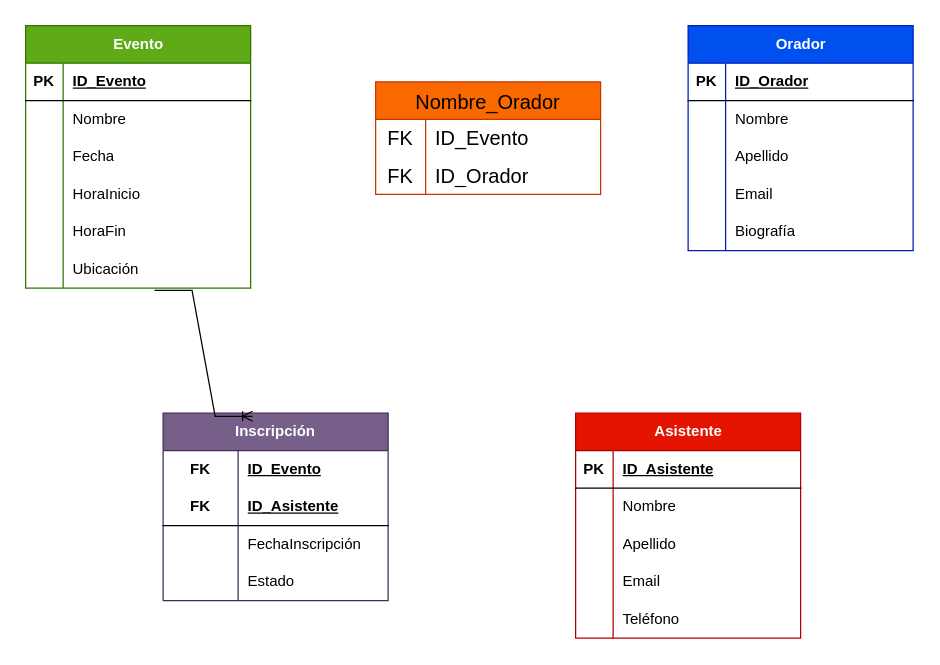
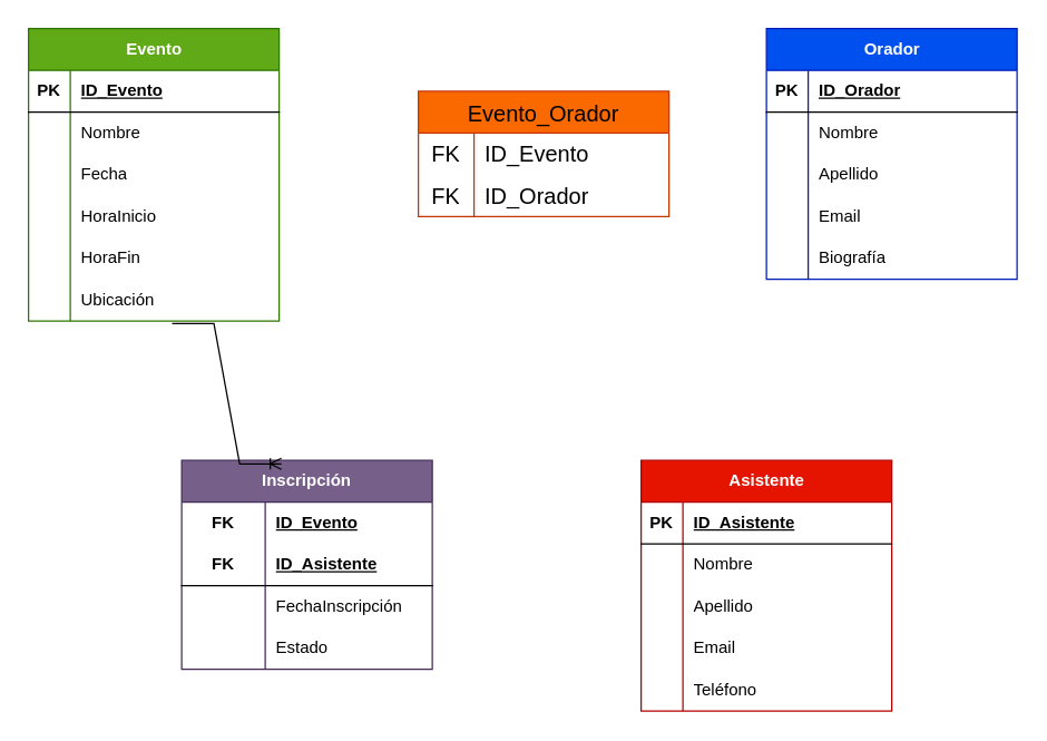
  <mxCell id="0" />
  <mxCell id="1" parent="0" />
- <mxCell id="2" value="Nombre_Orador" style="shape=table;startSize=30;container=1;collapsible=0;childLayout=tableLayout;fixedRows=1;rowLines=0;fontStyle=0;strokeColor=#C73500;fontSize=16;fillColor=#fa6800;fontColor=#000000;" vertex="1" parent="1"><mxGeometry x="300" y="65" width="180" height="90" as="geometry" /></mxCell>
+ <mxCell id="2" value="Evento_Orador" style="shape=table;startSize=30;container=1;collapsible=0;childLayout=tableLayout;fixedRows=1;rowLines=0;fontStyle=0;strokeColor=#C73500;fontSize=16;fillColor=#fa6800;fontColor=#000000;" vertex="1" parent="1"><mxGeometry x="300" y="65" width="180" height="90" as="geometry" /></mxCell>
  <mxCell id="3" value="" style="shape=tableRow;horizontal=0;startSize=0;swimlaneHead=0;swimlaneBody=0;top=0;left=0;bottom=0;right=0;collapsible=0;dropTarget=0;fillColor=none;points=[[0,0.5],[1,0.5]];portConstraint=eastwest;strokeColor=inherit;fontSize=16;" vertex="1" parent="2"><mxGeometry y="30" width="180" height="30" as="geometry" /></mxCell>
  <mxCell id="4" value="FK" style="shape=partialRectangle;html=1;whiteSpace=wrap;connectable=0;fillColor=none;top=0;left=0;bottom=0;right=0;overflow=hidden;pointerEvents=1;strokeColor=inherit;fontSize=16;" vertex="1" parent="3"><mxGeometry width="40" height="30" as="geometry"><mxRectangle width="40" height="30" as="alternateBounds" /></mxGeometry></mxCell>
  <mxCell id="5" value="ID_Evento" style="shape=partialRectangle;html=1;whiteSpace=wrap;connectable=0;fillColor=none;top=0;left=0;bottom=0;right=0;align=left;spacingLeft=6;overflow=hidden;strokeColor=inherit;fontSize=16;" vertex="1" parent="3"><mxGeometry x="40" width="140" height="30" as="geometry"><mxRectangle width="140" height="30" as="alternateBounds" /></mxGeometry></mxCell>
  <mxCell id="6" value="" style="shape=tableRow;horizontal=0;startSize=0;swimlaneHead=0;swimlaneBody=0;top=0;left=0;bottom=0;right=0;collapsible=0;dropTarget=0;fillColor=none;points=[[0,0.5],[1,0.5]];portConstraint=eastwest;strokeColor=inherit;fontSize=16;" vertex="1" parent="2"><mxGeometry y="60" width="180" height="30" as="geometry" /></mxCell>
  <mxCell id="7" value="FK" style="shape=partialRectangle;html=1;whiteSpace=wrap;connectable=0;fillColor=none;top=0;left=0;bottom=0;right=0;overflow=hidden;strokeColor=inherit;fontSize=16;" vertex="1" parent="6"><mxGeometry width="40" height="30" as="geometry"><mxRectangle width="40" height="30" as="alternateBounds" /></mxGeometry></mxCell>
  <mxCell id="8" value="ID_Orador" style="shape=partialRectangle;html=1;whiteSpace=wrap;connectable=0;fillColor=none;top=0;left=0;bottom=0;right=0;align=left;spacingLeft=6;overflow=hidden;strokeColor=inherit;fontSize=16;" vertex="1" parent="6"><mxGeometry x="40" width="140" height="30" as="geometry"><mxRectangle width="140" height="30" as="alternateBounds" /></mxGeometry></mxCell>
  <mxCell id="9" value="Evento" style="shape=table;startSize=30;container=1;collapsible=1;childLayout=tableLayout;fixedRows=1;rowLines=0;fontStyle=1;align=center;resizeLast=1;html=1;fillColor=#60a917;fontColor=#ffffff;strokeColor=#2D7600;" vertex="1" parent="1"><mxGeometry x="20" y="20" width="180" height="210" as="geometry" /></mxCell>
  <mxCell id="10" value="" style="shape=tableRow;horizontal=0;startSize=0;swimlaneHead=0;swimlaneBody=0;fillColor=none;collapsible=0;dropTarget=0;points=[[0,0.5],[1,0.5]];portConstraint=eastwest;top=0;left=0;right=0;bottom=1;" vertex="1" parent="9"><mxGeometry y="30" width="180" height="30" as="geometry" /></mxCell>
  <mxCell id="11" value="PK" style="shape=partialRectangle;connectable=0;fillColor=none;top=0;left=0;bottom=0;right=0;fontStyle=1;overflow=hidden;whiteSpace=wrap;html=1;" vertex="1" parent="10"><mxGeometry width="30" height="30" as="geometry"><mxRectangle width="30" height="30" as="alternateBounds" /></mxGeometry></mxCell>
  <mxCell id="12" value="ID_Evento" style="shape=partialRectangle;connectable=0;fillColor=none;top=0;left=0;bottom=0;right=0;align=left;spacingLeft=6;fontStyle=5;overflow=hidden;whiteSpace=wrap;html=1;" vertex="1" parent="10"><mxGeometry x="30" width="150" height="30" as="geometry"><mxRectangle width="150" height="30" as="alternateBounds" /></mxGeometry></mxCell>
  <mxCell id="13" value="" style="shape=tableRow;horizontal=0;startSize=0;swimlaneHead=0;swimlaneBody=0;fillColor=none;collapsible=0;dropTarget=0;points=[[0,0.5],[1,0.5]];portConstraint=eastwest;top=0;left=0;right=0;bottom=0;" vertex="1" parent="9"><mxGeometry y="60" width="180" height="30" as="geometry" /></mxCell>
  <mxCell id="14" value="" style="shape=partialRectangle;connectable=0;fillColor=none;top=0;left=0;bottom=0;right=0;editable=1;overflow=hidden;whiteSpace=wrap;html=1;" vertex="1" parent="13"><mxGeometry width="30" height="30" as="geometry"><mxRectangle width="30" height="30" as="alternateBounds" /></mxGeometry></mxCell>
  <mxCell id="15" value="Nombre" style="shape=partialRectangle;connectable=0;fillColor=none;top=0;left=0;bottom=0;right=0;align=left;spacingLeft=6;overflow=hidden;whiteSpace=wrap;html=1;" vertex="1" parent="13"><mxGeometry x="30" width="150" height="30" as="geometry"><mxRectangle width="150" height="30" as="alternateBounds" /></mxGeometry></mxCell>
  <mxCell id="16" value="" style="shape=tableRow;horizontal=0;startSize=0;swimlaneHead=0;swimlaneBody=0;fillColor=none;collapsible=0;dropTarget=0;points=[[0,0.5],[1,0.5]];portConstraint=eastwest;top=0;left=0;right=0;bottom=0;" vertex="1" parent="9"><mxGeometry y="90" width="180" height="30" as="geometry" /></mxCell>
  <mxCell id="17" value="" style="shape=partialRectangle;connectable=0;fillColor=none;top=0;left=0;bottom=0;right=0;editable=1;overflow=hidden;whiteSpace=wrap;html=1;" vertex="1" parent="16"><mxGeometry width="30" height="30" as="geometry"><mxRectangle width="30" height="30" as="alternateBounds" /></mxGeometry></mxCell>
  <mxCell id="18" value="Fecha" style="shape=partialRectangle;connectable=0;fillColor=none;top=0;left=0;bottom=0;right=0;align=left;spacingLeft=6;overflow=hidden;whiteSpace=wrap;html=1;" vertex="1" parent="16"><mxGeometry x="30" width="150" height="30" as="geometry"><mxRectangle width="150" height="30" as="alternateBounds" /></mxGeometry></mxCell>
  <mxCell id="19" value="" style="shape=tableRow;horizontal=0;startSize=0;swimlaneHead=0;swimlaneBody=0;fillColor=none;collapsible=0;dropTarget=0;points=[[0,0.5],[1,0.5]];portConstraint=eastwest;top=0;left=0;right=0;bottom=0;" vertex="1" parent="9"><mxGeometry y="120" width="180" height="30" as="geometry" /></mxCell>
  <mxCell id="20" value="" style="shape=partialRectangle;connectable=0;fillColor=none;top=0;left=0;bottom=0;right=0;editable=1;overflow=hidden;whiteSpace=wrap;html=1;" vertex="1" parent="19"><mxGeometry width="30" height="30" as="geometry"><mxRectangle width="30" height="30" as="alternateBounds" /></mxGeometry></mxCell>
  <mxCell id="21" value="HoraInicio" style="shape=partialRectangle;connectable=0;fillColor=none;top=0;left=0;bottom=0;right=0;align=left;spacingLeft=6;overflow=hidden;whiteSpace=wrap;html=1;" vertex="1" parent="19"><mxGeometry x="30" width="150" height="30" as="geometry"><mxRectangle width="150" height="30" as="alternateBounds" /></mxGeometry></mxCell>
  <mxCell id="22" style="shape=tableRow;horizontal=0;startSize=0;swimlaneHead=0;swimlaneBody=0;fillColor=none;collapsible=0;dropTarget=0;points=[[0,0.5],[1,0.5]];portConstraint=eastwest;top=0;left=0;right=0;bottom=0;" vertex="1" parent="9"><mxGeometry y="150" width="180" height="30" as="geometry" /></mxCell>
  <mxCell id="23" style="shape=partialRectangle;connectable=0;fillColor=none;top=0;left=0;bottom=0;right=0;editable=1;overflow=hidden;whiteSpace=wrap;html=1;" vertex="1" parent="22"><mxGeometry width="30" height="30" as="geometry"><mxRectangle width="30" height="30" as="alternateBounds" /></mxGeometry></mxCell>
  <mxCell id="24" value="HoraFin" style="shape=partialRectangle;connectable=0;fillColor=none;top=0;left=0;bottom=0;right=0;align=left;spacingLeft=6;overflow=hidden;whiteSpace=wrap;html=1;" vertex="1" parent="22"><mxGeometry x="30" width="150" height="30" as="geometry"><mxRectangle width="150" height="30" as="alternateBounds" /></mxGeometry></mxCell>
  <mxCell id="25" style="shape=tableRow;horizontal=0;startSize=0;swimlaneHead=0;swimlaneBody=0;fillColor=none;collapsible=0;dropTarget=0;points=[[0,0.5],[1,0.5]];portConstraint=eastwest;top=0;left=0;right=0;bottom=0;" vertex="1" parent="9"><mxGeometry y="180" width="180" height="30" as="geometry" /></mxCell>
  <mxCell id="26" style="shape=partialRectangle;connectable=0;fillColor=none;top=0;left=0;bottom=0;right=0;editable=1;overflow=hidden;whiteSpace=wrap;html=1;" vertex="1" parent="25"><mxGeometry width="30" height="30" as="geometry"><mxRectangle width="30" height="30" as="alternateBounds" /></mxGeometry></mxCell>
  <mxCell id="27" value="Ubicación" style="shape=partialRectangle;connectable=0;fillColor=none;top=0;left=0;bottom=0;right=0;align=left;spacingLeft=6;overflow=hidden;whiteSpace=wrap;html=1;" vertex="1" parent="25"><mxGeometry x="30" width="150" height="30" as="geometry"><mxRectangle width="150" height="30" as="alternateBounds" /></mxGeometry></mxCell>
  <mxCell id="28" value="Orador" style="shape=table;startSize=30;container=1;collapsible=1;childLayout=tableLayout;fixedRows=1;rowLines=0;fontStyle=1;align=center;resizeLast=1;html=1;fillColor=#0050ef;fontColor=#ffffff;strokeColor=#001DBC;" vertex="1" parent="1"><mxGeometry x="550" y="20" width="180" height="180" as="geometry" /></mxCell>
  <mxCell id="29" value="" style="shape=tableRow;horizontal=0;startSize=0;swimlaneHead=0;swimlaneBody=0;fillColor=none;collapsible=0;dropTarget=0;points=[[0,0.5],[1,0.5]];portConstraint=eastwest;top=0;left=0;right=0;bottom=1;" vertex="1" parent="28"><mxGeometry y="30" width="180" height="30" as="geometry" /></mxCell>
  <mxCell id="30" value="PK" style="shape=partialRectangle;connectable=0;fillColor=none;top=0;left=0;bottom=0;right=0;fontStyle=1;overflow=hidden;whiteSpace=wrap;html=1;" vertex="1" parent="29"><mxGeometry width="30" height="30" as="geometry"><mxRectangle width="30" height="30" as="alternateBounds" /></mxGeometry></mxCell>
  <mxCell id="31" value="ID_Orador" style="shape=partialRectangle;connectable=0;fillColor=none;top=0;left=0;bottom=0;right=0;align=left;spacingLeft=6;fontStyle=5;overflow=hidden;whiteSpace=wrap;html=1;" vertex="1" parent="29"><mxGeometry x="30" width="150" height="30" as="geometry"><mxRectangle width="150" height="30" as="alternateBounds" /></mxGeometry></mxCell>
  <mxCell id="32" value="" style="shape=tableRow;horizontal=0;startSize=0;swimlaneHead=0;swimlaneBody=0;fillColor=none;collapsible=0;dropTarget=0;points=[[0,0.5],[1,0.5]];portConstraint=eastwest;top=0;left=0;right=0;bottom=0;" vertex="1" parent="28"><mxGeometry y="60" width="180" height="30" as="geometry" /></mxCell>
  <mxCell id="33" value="" style="shape=partialRectangle;connectable=0;fillColor=none;top=0;left=0;bottom=0;right=0;editable=1;overflow=hidden;whiteSpace=wrap;html=1;" vertex="1" parent="32"><mxGeometry width="30" height="30" as="geometry"><mxRectangle width="30" height="30" as="alternateBounds" /></mxGeometry></mxCell>
  <mxCell id="34" value="Nombre" style="shape=partialRectangle;connectable=0;fillColor=none;top=0;left=0;bottom=0;right=0;align=left;spacingLeft=6;overflow=hidden;whiteSpace=wrap;html=1;" vertex="1" parent="32"><mxGeometry x="30" width="150" height="30" as="geometry"><mxRectangle width="150" height="30" as="alternateBounds" /></mxGeometry></mxCell>
  <mxCell id="35" value="" style="shape=tableRow;horizontal=0;startSize=0;swimlaneHead=0;swimlaneBody=0;fillColor=none;collapsible=0;dropTarget=0;points=[[0,0.5],[1,0.5]];portConstraint=eastwest;top=0;left=0;right=0;bottom=0;" vertex="1" parent="28"><mxGeometry y="90" width="180" height="30" as="geometry" /></mxCell>
  <mxCell id="36" value="" style="shape=partialRectangle;connectable=0;fillColor=none;top=0;left=0;bottom=0;right=0;editable=1;overflow=hidden;whiteSpace=wrap;html=1;" vertex="1" parent="35"><mxGeometry width="30" height="30" as="geometry"><mxRectangle width="30" height="30" as="alternateBounds" /></mxGeometry></mxCell>
  <mxCell id="37" value="Apellido" style="shape=partialRectangle;connectable=0;fillColor=none;top=0;left=0;bottom=0;right=0;align=left;spacingLeft=6;overflow=hidden;whiteSpace=wrap;html=1;" vertex="1" parent="35"><mxGeometry x="30" width="150" height="30" as="geometry"><mxRectangle width="150" height="30" as="alternateBounds" /></mxGeometry></mxCell>
  <mxCell id="38" value="" style="shape=tableRow;horizontal=0;startSize=0;swimlaneHead=0;swimlaneBody=0;fillColor=none;collapsible=0;dropTarget=0;points=[[0,0.5],[1,0.5]];portConstraint=eastwest;top=0;left=0;right=0;bottom=0;" vertex="1" parent="28"><mxGeometry y="120" width="180" height="30" as="geometry" /></mxCell>
  <mxCell id="39" value="" style="shape=partialRectangle;connectable=0;fillColor=none;top=0;left=0;bottom=0;right=0;editable=1;overflow=hidden;whiteSpace=wrap;html=1;" vertex="1" parent="38"><mxGeometry width="30" height="30" as="geometry"><mxRectangle width="30" height="30" as="alternateBounds" /></mxGeometry></mxCell>
  <mxCell id="40" value="Email" style="shape=partialRectangle;connectable=0;fillColor=none;top=0;left=0;bottom=0;right=0;align=left;spacingLeft=6;overflow=hidden;whiteSpace=wrap;html=1;" vertex="1" parent="38"><mxGeometry x="30" width="150" height="30" as="geometry"><mxRectangle width="150" height="30" as="alternateBounds" /></mxGeometry></mxCell>
  <mxCell id="41" style="shape=tableRow;horizontal=0;startSize=0;swimlaneHead=0;swimlaneBody=0;fillColor=none;collapsible=0;dropTarget=0;points=[[0,0.5],[1,0.5]];portConstraint=eastwest;top=0;left=0;right=0;bottom=0;" vertex="1" parent="28"><mxGeometry y="150" width="180" height="30" as="geometry" /></mxCell>
  <mxCell id="42" style="shape=partialRectangle;connectable=0;fillColor=none;top=0;left=0;bottom=0;right=0;editable=1;overflow=hidden;whiteSpace=wrap;html=1;" vertex="1" parent="41"><mxGeometry width="30" height="30" as="geometry"><mxRectangle width="30" height="30" as="alternateBounds" /></mxGeometry></mxCell>
  <mxCell id="43" value="Biografía" style="shape=partialRectangle;connectable=0;fillColor=none;top=0;left=0;bottom=0;right=0;align=left;spacingLeft=6;overflow=hidden;whiteSpace=wrap;html=1;" vertex="1" parent="41"><mxGeometry x="30" width="150" height="30" as="geometry"><mxRectangle width="150" height="30" as="alternateBounds" /></mxGeometry></mxCell>
  <mxCell id="44" value="Inscripción" style="shape=table;startSize=30;container=1;collapsible=1;childLayout=tableLayout;fixedRows=1;rowLines=0;fontStyle=1;align=center;resizeLast=1;html=1;whiteSpace=wrap;fillColor=#76608a;fontColor=#ffffff;strokeColor=#432D57;" vertex="1" parent="1"><mxGeometry x="130" y="330" width="180" height="150" as="geometry" /></mxCell>
  <mxCell id="45" value="" style="shape=tableRow;horizontal=0;startSize=0;swimlaneHead=0;swimlaneBody=0;fillColor=none;collapsible=0;dropTarget=0;points=[[0,0.5],[1,0.5]];portConstraint=eastwest;top=0;left=0;right=0;bottom=0;html=1;" vertex="1" parent="44"><mxGeometry y="30" width="180" height="30" as="geometry" /></mxCell>
  <mxCell id="46" value="FK" style="shape=partialRectangle;connectable=0;fillColor=none;top=0;left=0;bottom=0;right=0;fontStyle=1;overflow=hidden;html=1;whiteSpace=wrap;" vertex="1" parent="45"><mxGeometry width="60" height="30" as="geometry"><mxRectangle width="60" height="30" as="alternateBounds" /></mxGeometry></mxCell>
  <mxCell id="47" value="ID_Evento" style="shape=partialRectangle;connectable=0;fillColor=none;top=0;left=0;bottom=0;right=0;align=left;spacingLeft=6;fontStyle=5;overflow=hidden;html=1;whiteSpace=wrap;" vertex="1" parent="45"><mxGeometry x="60" width="120" height="30" as="geometry"><mxRectangle width="120" height="30" as="alternateBounds" /></mxGeometry></mxCell>
  <mxCell id="48" value="" style="shape=tableRow;horizontal=0;startSize=0;swimlaneHead=0;swimlaneBody=0;fillColor=none;collapsible=0;dropTarget=0;points=[[0,0.5],[1,0.5]];portConstraint=eastwest;top=0;left=0;right=0;bottom=1;html=1;" vertex="1" parent="44"><mxGeometry y="60" width="180" height="30" as="geometry" /></mxCell>
  <mxCell id="49" value="FK" style="shape=partialRectangle;connectable=0;fillColor=none;top=0;left=0;bottom=0;right=0;fontStyle=1;overflow=hidden;html=1;whiteSpace=wrap;" vertex="1" parent="48"><mxGeometry width="60" height="30" as="geometry"><mxRectangle width="60" height="30" as="alternateBounds" /></mxGeometry></mxCell>
  <mxCell id="50" value="ID_Asistente" style="shape=partialRectangle;connectable=0;fillColor=none;top=0;left=0;bottom=0;right=0;align=left;spacingLeft=6;fontStyle=5;overflow=hidden;html=1;whiteSpace=wrap;" vertex="1" parent="48"><mxGeometry x="60" width="120" height="30" as="geometry"><mxRectangle width="120" height="30" as="alternateBounds" /></mxGeometry></mxCell>
  <mxCell id="51" value="" style="shape=tableRow;horizontal=0;startSize=0;swimlaneHead=0;swimlaneBody=0;fillColor=none;collapsible=0;dropTarget=0;points=[[0,0.5],[1,0.5]];portConstraint=eastwest;top=0;left=0;right=0;bottom=0;html=1;" vertex="1" parent="44"><mxGeometry y="90" width="180" height="30" as="geometry" /></mxCell>
  <mxCell id="52" value="" style="shape=partialRectangle;connectable=0;fillColor=none;top=0;left=0;bottom=0;right=0;editable=1;overflow=hidden;html=1;whiteSpace=wrap;" vertex="1" parent="51"><mxGeometry width="60" height="30" as="geometry"><mxRectangle width="60" height="30" as="alternateBounds" /></mxGeometry></mxCell>
  <mxCell id="53" value="FechaInscripción" style="shape=partialRectangle;connectable=0;fillColor=none;top=0;left=0;bottom=0;right=0;align=left;spacingLeft=6;overflow=hidden;html=1;whiteSpace=wrap;" vertex="1" parent="51"><mxGeometry x="60" width="120" height="30" as="geometry"><mxRectangle width="120" height="30" as="alternateBounds" /></mxGeometry></mxCell>
  <mxCell id="54" value="" style="shape=tableRow;horizontal=0;startSize=0;swimlaneHead=0;swimlaneBody=0;fillColor=none;collapsible=0;dropTarget=0;points=[[0,0.5],[1,0.5]];portConstraint=eastwest;top=0;left=0;right=0;bottom=0;html=1;" vertex="1" parent="44"><mxGeometry y="120" width="180" height="30" as="geometry" /></mxCell>
  <mxCell id="55" value="" style="shape=partialRectangle;connectable=0;fillColor=none;top=0;left=0;bottom=0;right=0;editable=1;overflow=hidden;html=1;whiteSpace=wrap;" vertex="1" parent="54"><mxGeometry width="60" height="30" as="geometry"><mxRectangle width="60" height="30" as="alternateBounds" /></mxGeometry></mxCell>
  <mxCell id="56" value="Estado" style="shape=partialRectangle;connectable=0;fillColor=none;top=0;left=0;bottom=0;right=0;align=left;spacingLeft=6;overflow=hidden;html=1;whiteSpace=wrap;" vertex="1" parent="54"><mxGeometry x="60" width="120" height="30" as="geometry"><mxRectangle width="120" height="30" as="alternateBounds" /></mxGeometry></mxCell>
  <mxCell id="57" value="Asistente" style="shape=table;startSize=30;container=1;collapsible=1;childLayout=tableLayout;fixedRows=1;rowLines=0;fontStyle=1;align=center;resizeLast=1;html=1;fillColor=#e51400;fontColor=#ffffff;strokeColor=#B20000;" vertex="1" parent="1"><mxGeometry x="460" y="330" width="180" height="180" as="geometry" /></mxCell>
  <mxCell id="58" value="" style="shape=tableRow;horizontal=0;startSize=0;swimlaneHead=0;swimlaneBody=0;fillColor=none;collapsible=0;dropTarget=0;points=[[0,0.5],[1,0.5]];portConstraint=eastwest;top=0;left=0;right=0;bottom=1;" vertex="1" parent="57"><mxGeometry y="30" width="180" height="30" as="geometry" /></mxCell>
  <mxCell id="59" value="PK" style="shape=partialRectangle;connectable=0;fillColor=none;top=0;left=0;bottom=0;right=0;fontStyle=1;overflow=hidden;whiteSpace=wrap;html=1;" vertex="1" parent="58"><mxGeometry width="30" height="30" as="geometry"><mxRectangle width="30" height="30" as="alternateBounds" /></mxGeometry></mxCell>
  <mxCell id="60" value="ID_Asistente" style="shape=partialRectangle;connectable=0;fillColor=none;top=0;left=0;bottom=0;right=0;align=left;spacingLeft=6;fontStyle=5;overflow=hidden;whiteSpace=wrap;html=1;" vertex="1" parent="58"><mxGeometry x="30" width="150" height="30" as="geometry"><mxRectangle width="150" height="30" as="alternateBounds" /></mxGeometry></mxCell>
  <mxCell id="61" value="" style="shape=tableRow;horizontal=0;startSize=0;swimlaneHead=0;swimlaneBody=0;fillColor=none;collapsible=0;dropTarget=0;points=[[0,0.5],[1,0.5]];portConstraint=eastwest;top=0;left=0;right=0;bottom=0;" vertex="1" parent="57"><mxGeometry y="60" width="180" height="30" as="geometry" /></mxCell>
  <mxCell id="62" value="" style="shape=partialRectangle;connectable=0;fillColor=none;top=0;left=0;bottom=0;right=0;editable=1;overflow=hidden;whiteSpace=wrap;html=1;" vertex="1" parent="61"><mxGeometry width="30" height="30" as="geometry"><mxRectangle width="30" height="30" as="alternateBounds" /></mxGeometry></mxCell>
  <mxCell id="63" value="Nombre" style="shape=partialRectangle;connectable=0;fillColor=none;top=0;left=0;bottom=0;right=0;align=left;spacingLeft=6;overflow=hidden;whiteSpace=wrap;html=1;" vertex="1" parent="61"><mxGeometry x="30" width="150" height="30" as="geometry"><mxRectangle width="150" height="30" as="alternateBounds" /></mxGeometry></mxCell>
  <mxCell id="64" value="" style="shape=tableRow;horizontal=0;startSize=0;swimlaneHead=0;swimlaneBody=0;fillColor=none;collapsible=0;dropTarget=0;points=[[0,0.5],[1,0.5]];portConstraint=eastwest;top=0;left=0;right=0;bottom=0;" vertex="1" parent="57"><mxGeometry y="90" width="180" height="30" as="geometry" /></mxCell>
  <mxCell id="65" value="" style="shape=partialRectangle;connectable=0;fillColor=none;top=0;left=0;bottom=0;right=0;editable=1;overflow=hidden;whiteSpace=wrap;html=1;" vertex="1" parent="64"><mxGeometry width="30" height="30" as="geometry"><mxRectangle width="30" height="30" as="alternateBounds" /></mxGeometry></mxCell>
  <mxCell id="66" value="Apellido" style="shape=partialRectangle;connectable=0;fillColor=none;top=0;left=0;bottom=0;right=0;align=left;spacingLeft=6;overflow=hidden;whiteSpace=wrap;html=1;" vertex="1" parent="64"><mxGeometry x="30" width="150" height="30" as="geometry"><mxRectangle width="150" height="30" as="alternateBounds" /></mxGeometry></mxCell>
  <mxCell id="67" value="" style="shape=tableRow;horizontal=0;startSize=0;swimlaneHead=0;swimlaneBody=0;fillColor=none;collapsible=0;dropTarget=0;points=[[0,0.5],[1,0.5]];portConstraint=eastwest;top=0;left=0;right=0;bottom=0;" vertex="1" parent="57"><mxGeometry y="120" width="180" height="30" as="geometry" /></mxCell>
  <mxCell id="68" value="" style="shape=partialRectangle;connectable=0;fillColor=none;top=0;left=0;bottom=0;right=0;editable=1;overflow=hidden;whiteSpace=wrap;html=1;" vertex="1" parent="67"><mxGeometry width="30" height="30" as="geometry"><mxRectangle width="30" height="30" as="alternateBounds" /></mxGeometry></mxCell>
  <mxCell id="69" value="Email" style="shape=partialRectangle;connectable=0;fillColor=none;top=0;left=0;bottom=0;right=0;align=left;spacingLeft=6;overflow=hidden;whiteSpace=wrap;html=1;" vertex="1" parent="67"><mxGeometry x="30" width="150" height="30" as="geometry"><mxRectangle width="150" height="30" as="alternateBounds" /></mxGeometry></mxCell>
  <mxCell id="70" style="shape=tableRow;horizontal=0;startSize=0;swimlaneHead=0;swimlaneBody=0;fillColor=none;collapsible=0;dropTarget=0;points=[[0,0.5],[1,0.5]];portConstraint=eastwest;top=0;left=0;right=0;bottom=0;" vertex="1" parent="57"><mxGeometry y="150" width="180" height="30" as="geometry" /></mxCell>
  <mxCell id="71" style="shape=partialRectangle;connectable=0;fillColor=none;top=0;left=0;bottom=0;right=0;editable=1;overflow=hidden;whiteSpace=wrap;html=1;" vertex="1" parent="70"><mxGeometry width="30" height="30" as="geometry"><mxRectangle width="30" height="30" as="alternateBounds" /></mxGeometry></mxCell>
  <mxCell id="72" value="Teléfono" style="shape=partialRectangle;connectable=0;fillColor=none;top=0;left=0;bottom=0;right=0;align=left;spacingLeft=6;overflow=hidden;whiteSpace=wrap;html=1;" vertex="1" parent="70"><mxGeometry x="30" width="150" height="30" as="geometry"><mxRectangle width="150" height="30" as="alternateBounds" /></mxGeometry></mxCell>
  <mxCell id="73" value="" style="edgeStyle=entityRelationEdgeStyle;fontSize=12;html=1;endArrow=ERoneToMany;rounded=0;exitX=0.573;exitY=1.06;exitDx=0;exitDy=0;exitPerimeter=0;entryX=0.398;entryY=0.017;entryDx=0;entryDy=0;entryPerimeter=0;" edge="1" parent="1" source="25" target="44"><mxGeometry width="100" height="100" relative="1" as="geometry"><mxPoint x="310" y="320" as="sourcePoint" /><mxPoint x="410" y="220" as="targetPoint" /></mxGeometry></mxCell>
